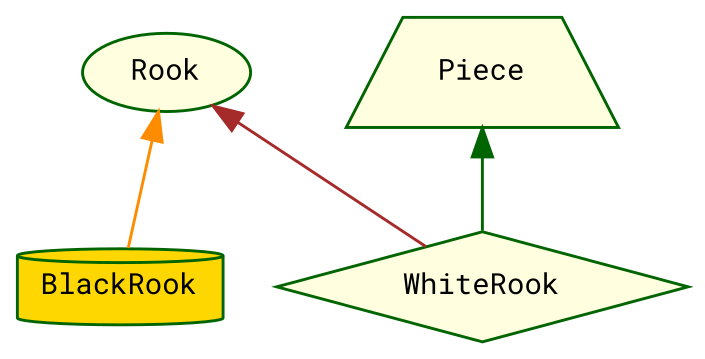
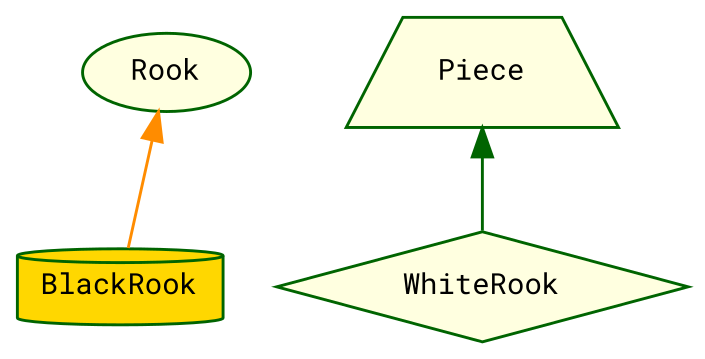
  digraph {
    fontname="Roboto Mono"
    node [color=darkgreen fillcolor=lightyellow fontname="Roboto Mono" fontsize=10 style=filled]
    edge [dir=back fontname="Roboto Mono" fontsize=10 labelfontname=Helvetica labelfontsize=10 style=solid]
    n1 [fontcolor=black height=0.2 label=Rook shape=ellipse width=0.4]
    n2 [fillcolor=gold height=0.2 label=BlackRook shape=cylinder width=0.4]
    n3 [height=0.2 label=WhiteRook shape=diamond width=0.4]
    n4 [height=0.2 label=Piece shape=trapezium width=0.4]
    n1 -> n2 [color=darkorange]
-   n1 -> n3 [color=brown]
    n4 -> n3 [color=darkgreen]
  }
